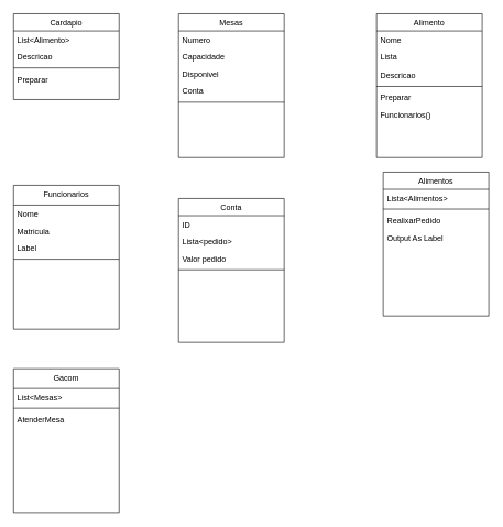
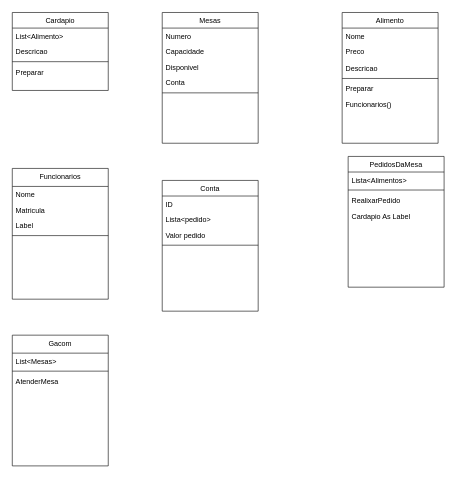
  <mxCell id="0" />
  <mxCell id="1" parent="0" />
  <mxCell id="2" value="Alimento" style="swimlane;fontStyle=0;align=center;verticalAlign=top;childLayout=stackLayout;horizontal=1;startSize=26;horizontalStack=0;resizeParent=1;resizeLast=0;collapsible=1;marginBottom=0;rounded=0;shadow=0;strokeWidth=1;" parent="1" vertex="1"><mxGeometry x="570" y="20" width="160" height="218" as="geometry"><mxRectangle x="550" y="140" width="160" height="26" as="alternateBounds" /></mxGeometry></mxCell>
  <mxCell id="3" value="Nome" style="text;align=left;verticalAlign=top;spacingLeft=4;spacingRight=4;overflow=hidden;rotatable=0;points=[[0,0.5],[1,0.5]];portConstraint=eastwest;" parent="2" vertex="1"><mxGeometry y="26" width="160" height="26" as="geometry" /></mxCell>
- <mxCell id="4" value="Lista" style="text;align=left;verticalAlign=top;spacingLeft=4;spacingRight=4;overflow=hidden;rotatable=0;points=[[0,0.5],[1,0.5]];portConstraint=eastwest;rounded=0;shadow=0;html=0;" parent="2" vertex="1"><mxGeometry y="52" width="160" height="28" as="geometry" /></mxCell>
+ <mxCell id="4" value="Preco" style="text;align=left;verticalAlign=top;spacingLeft=4;spacingRight=4;overflow=hidden;rotatable=0;points=[[0,0.5],[1,0.5]];portConstraint=eastwest;rounded=0;shadow=0;html=0;" parent="2" vertex="1"><mxGeometry y="52" width="160" height="28" as="geometry" /></mxCell>
  <mxCell id="5" value="Descricao" style="text;align=left;verticalAlign=top;spacingLeft=4;spacingRight=4;overflow=hidden;rotatable=0;points=[[0,0.5],[1,0.5]];portConstraint=eastwest;rounded=0;shadow=0;html=0;" parent="2" vertex="1"><mxGeometry y="80" width="160" height="26" as="geometry" /></mxCell>
  <mxCell id="6" value="" style="line;html=1;strokeWidth=1;align=left;verticalAlign=middle;spacingTop=-1;spacingLeft=3;spacingRight=3;rotatable=0;labelPosition=right;points=[];portConstraint=eastwest;" parent="2" vertex="1"><mxGeometry y="106" width="160" height="8" as="geometry" /></mxCell>
  <mxCell id="7" value="Preparar" style="text;align=left;verticalAlign=top;spacingLeft=4;spacingRight=4;overflow=hidden;rotatable=0;points=[[0,0.5],[1,0.5]];portConstraint=eastwest;" parent="2" vertex="1"><mxGeometry y="114" width="160" height="26" as="geometry" /></mxCell>
  <mxCell id="8" value="Funcionarios()" style="text;align=left;verticalAlign=top;spacingLeft=4;spacingRight=4;overflow=hidden;rotatable=0;points=[[0,0.5],[1,0.5]];portConstraint=eastwest;" parent="2" vertex="1"><mxGeometry y="140" width="160" height="26" as="geometry" /></mxCell>
  <mxCell id="9" value="Cardapio" style="swimlane;fontStyle=0;align=center;verticalAlign=top;childLayout=stackLayout;horizontal=1;startSize=26;horizontalStack=0;resizeParent=1;resizeLast=0;collapsible=1;marginBottom=0;rounded=0;shadow=0;strokeWidth=1;" vertex="1" parent="1"><mxGeometry x="20" y="20" width="160" height="130" as="geometry"><mxRectangle x="550" y="140" width="160" height="26" as="alternateBounds" /></mxGeometry></mxCell>
  <mxCell id="10" value="List&lt;Alimento&gt;" style="text;align=left;verticalAlign=top;spacingLeft=4;spacingRight=4;overflow=hidden;rotatable=0;points=[[0,0.5],[1,0.5]];portConstraint=eastwest;" vertex="1" parent="9"><mxGeometry y="26" width="160" height="26" as="geometry" /></mxCell>
  <mxCell id="11" value="Descricao" style="text;align=left;verticalAlign=top;spacingLeft=4;spacingRight=4;overflow=hidden;rotatable=0;points=[[0,0.5],[1,0.5]];portConstraint=eastwest;rounded=0;shadow=0;html=0;" vertex="1" parent="9"><mxGeometry y="52" width="160" height="26" as="geometry" /></mxCell>
  <mxCell id="12" value="" style="line;html=1;strokeWidth=1;align=left;verticalAlign=middle;spacingTop=-1;spacingLeft=3;spacingRight=3;rotatable=0;labelPosition=right;points=[];portConstraint=eastwest;" vertex="1" parent="9"><mxGeometry y="78" width="160" height="8" as="geometry" /></mxCell>
  <mxCell id="13" value="Preparar" style="text;align=left;verticalAlign=top;spacingLeft=4;spacingRight=4;overflow=hidden;rotatable=0;points=[[0,0.5],[1,0.5]];portConstraint=eastwest;" vertex="1" parent="9"><mxGeometry y="86" width="160" height="26" as="geometry" /></mxCell>
  <mxCell id="14" value="Mesas" style="swimlane;fontStyle=0;align=center;verticalAlign=top;childLayout=stackLayout;horizontal=1;startSize=26;horizontalStack=0;resizeParent=1;resizeLast=0;collapsible=1;marginBottom=0;rounded=0;shadow=0;strokeWidth=1;" vertex="1" parent="1"><mxGeometry x="270" y="20" width="160" height="218" as="geometry"><mxRectangle x="550" y="140" width="160" height="26" as="alternateBounds" /></mxGeometry></mxCell>
  <mxCell id="15" value="Numero" style="text;align=left;verticalAlign=top;spacingLeft=4;spacingRight=4;overflow=hidden;rotatable=0;points=[[0,0.5],[1,0.5]];portConstraint=eastwest;" vertex="1" parent="14"><mxGeometry y="26" width="160" height="26" as="geometry" /></mxCell>
  <mxCell id="16" value="Capacidade" style="text;align=left;verticalAlign=top;spacingLeft=4;spacingRight=4;overflow=hidden;rotatable=0;points=[[0,0.5],[1,0.5]];portConstraint=eastwest;rounded=0;shadow=0;html=0;" vertex="1" parent="14"><mxGeometry y="52" width="160" height="26" as="geometry" /></mxCell>
  <mxCell id="17" value="Disponivel" style="text;align=left;verticalAlign=top;spacingLeft=4;spacingRight=4;overflow=hidden;rotatable=0;points=[[0,0.5],[1,0.5]];portConstraint=eastwest;rounded=0;shadow=0;html=0;" vertex="1" parent="14"><mxGeometry y="78" width="160" height="26" as="geometry" /></mxCell>
  <mxCell id="18" value="Conta" style="text;align=left;verticalAlign=top;spacingLeft=4;spacingRight=4;overflow=hidden;rotatable=0;points=[[0,0.5],[1,0.5]];portConstraint=eastwest;rounded=0;shadow=0;html=0;" vertex="1" parent="14"><mxGeometry y="104" width="160" height="26" as="geometry" /></mxCell>
  <mxCell id="19" value="" style="line;html=1;strokeWidth=1;align=left;verticalAlign=middle;spacingTop=-1;spacingLeft=3;spacingRight=3;rotatable=0;labelPosition=right;points=[];portConstraint=eastwest;" vertex="1" parent="14"><mxGeometry y="130" width="160" height="8" as="geometry" /></mxCell>
  <mxCell id="20" value="Funcionarios" style="swimlane;fontStyle=0;align=center;verticalAlign=top;childLayout=stackLayout;horizontal=1;startSize=30;horizontalStack=0;resizeParent=1;resizeLast=0;collapsible=1;marginBottom=0;rounded=0;shadow=0;strokeWidth=1;" vertex="1" parent="1"><mxGeometry x="20" y="280" width="160" height="218" as="geometry"><mxRectangle x="550" y="140" width="160" height="26" as="alternateBounds" /></mxGeometry></mxCell>
  <mxCell id="21" value="Nome" style="text;align=left;verticalAlign=top;spacingLeft=4;spacingRight=4;overflow=hidden;rotatable=0;points=[[0,0.5],[1,0.5]];portConstraint=eastwest;" vertex="1" parent="20"><mxGeometry y="30" width="160" height="26" as="geometry" /></mxCell>
  <mxCell id="22" value="Matricula" style="text;align=left;verticalAlign=top;spacingLeft=4;spacingRight=4;overflow=hidden;rotatable=0;points=[[0,0.5],[1,0.5]];portConstraint=eastwest;rounded=0;shadow=0;html=0;" vertex="1" parent="20"><mxGeometry y="56" width="160" height="26" as="geometry" /></mxCell>
  <mxCell id="23" value="Label&#10;" style="text;align=left;verticalAlign=top;spacingLeft=4;spacingRight=4;overflow=hidden;rotatable=0;points=[[0,0.5],[1,0.5]];portConstraint=eastwest;rounded=0;shadow=0;html=0;" vertex="1" parent="20"><mxGeometry y="82" width="160" height="26" as="geometry" /></mxCell>
  <mxCell id="24" value="" style="line;html=1;strokeWidth=1;align=left;verticalAlign=middle;spacingTop=-1;spacingLeft=3;spacingRight=3;rotatable=0;labelPosition=right;points=[];portConstraint=eastwest;" vertex="1" parent="20"><mxGeometry y="108" width="160" height="8" as="geometry" /></mxCell>
- <mxCell id="25" value="Alimentos" style="swimlane;fontStyle=0;align=center;verticalAlign=top;childLayout=stackLayout;horizontal=1;startSize=26;horizontalStack=0;resizeParent=1;resizeLast=0;collapsible=1;marginBottom=0;rounded=0;shadow=0;strokeWidth=1;" vertex="1" parent="1"><mxGeometry x="580" y="260" width="160" height="218" as="geometry"><mxRectangle x="550" y="140" width="160" height="26" as="alternateBounds" /></mxGeometry></mxCell>
+ <mxCell id="25" value="PedidosDaMesa" style="swimlane;fontStyle=0;align=center;verticalAlign=top;childLayout=stackLayout;horizontal=1;startSize=26;horizontalStack=0;resizeParent=1;resizeLast=0;collapsible=1;marginBottom=0;rounded=0;shadow=0;strokeWidth=1;" vertex="1" parent="1"><mxGeometry x="580" y="260" width="160" height="218" as="geometry"><mxRectangle x="550" y="140" width="160" height="26" as="alternateBounds" /></mxGeometry></mxCell>
  <mxCell id="26" value="Lista&lt;Alimentos&gt;&#10;" style="text;align=left;verticalAlign=top;spacingLeft=4;spacingRight=4;overflow=hidden;rotatable=0;points=[[0,0.5],[1,0.5]];portConstraint=eastwest;" vertex="1" parent="25"><mxGeometry y="26" width="160" height="26" as="geometry" /></mxCell>
  <mxCell id="27" value="" style="line;html=1;strokeWidth=1;align=left;verticalAlign=middle;spacingTop=-1;spacingLeft=3;spacingRight=3;rotatable=0;labelPosition=right;points=[];portConstraint=eastwest;" vertex="1" parent="25"><mxGeometry y="52" width="160" height="8" as="geometry" /></mxCell>
  <mxCell id="28" value="RealixarPedido" style="text;align=left;verticalAlign=top;spacingLeft=4;spacingRight=4;overflow=hidden;rotatable=0;points=[[0,0.5],[1,0.5]];portConstraint=eastwest;" vertex="1" parent="25"><mxGeometry y="60" width="160" height="26" as="geometry" /></mxCell>
- <mxCell id="29" value="Output As Label" style="text;align=left;verticalAlign=top;spacingLeft=4;spacingRight=4;overflow=hidden;rotatable=0;points=[[0,0.5],[1,0.5]];portConstraint=eastwest;" vertex="1" parent="25"><mxGeometry y="86" width="160" height="26" as="geometry" /></mxCell>
+ <mxCell id="29" value="Cardapio As Label" style="text;align=left;verticalAlign=top;spacingLeft=4;spacingRight=4;overflow=hidden;rotatable=0;points=[[0,0.5],[1,0.5]];portConstraint=eastwest;" vertex="1" parent="25"><mxGeometry y="86" width="160" height="26" as="geometry" /></mxCell>
  <mxCell id="30" value="Gacom" style="swimlane;fontStyle=0;align=center;verticalAlign=top;childLayout=stackLayout;horizontal=1;startSize=30;horizontalStack=0;resizeParent=1;resizeLast=0;collapsible=1;marginBottom=0;rounded=0;shadow=0;strokeWidth=1;" vertex="1" parent="1"><mxGeometry x="20" y="558" width="160" height="218" as="geometry"><mxRectangle x="550" y="140" width="160" height="26" as="alternateBounds" /></mxGeometry></mxCell>
  <mxCell id="31" value="List&lt;Mesas&gt;" style="text;align=left;verticalAlign=top;spacingLeft=4;spacingRight=4;overflow=hidden;rotatable=0;points=[[0,0.5],[1,0.5]];portConstraint=eastwest;" vertex="1" parent="30"><mxGeometry y="30" width="160" height="26" as="geometry" /></mxCell>
  <mxCell id="32" value="" style="line;html=1;strokeWidth=1;align=left;verticalAlign=middle;spacingTop=-1;spacingLeft=3;spacingRight=3;rotatable=0;labelPosition=right;points=[];portConstraint=eastwest;" vertex="1" parent="30"><mxGeometry y="56" width="160" height="8" as="geometry" /></mxCell>
  <mxCell id="33" value="AtenderMesa" style="text;align=left;verticalAlign=top;spacingLeft=4;spacingRight=4;overflow=hidden;rotatable=0;points=[[0,0.5],[1,0.5]];portConstraint=eastwest;" vertex="1" parent="30"><mxGeometry y="64" width="160" height="26" as="geometry" /></mxCell>
  <mxCell id="34" value="Conta" style="swimlane;fontStyle=0;align=center;verticalAlign=top;childLayout=stackLayout;horizontal=1;startSize=26;horizontalStack=0;resizeParent=1;resizeLast=0;collapsible=1;marginBottom=0;rounded=0;shadow=0;strokeWidth=1;" vertex="1" parent="1"><mxGeometry x="270" y="300" width="160" height="218" as="geometry"><mxRectangle x="550" y="140" width="160" height="26" as="alternateBounds" /></mxGeometry></mxCell>
  <mxCell id="35" value="ID " style="text;align=left;verticalAlign=top;spacingLeft=4;spacingRight=4;overflow=hidden;rotatable=0;points=[[0,0.5],[1,0.5]];portConstraint=eastwest;" vertex="1" parent="34"><mxGeometry y="26" width="160" height="26" as="geometry" /></mxCell>
  <mxCell id="36" value="Lista&lt;pedido&gt;" style="text;align=left;verticalAlign=top;spacingLeft=4;spacingRight=4;overflow=hidden;rotatable=0;points=[[0,0.5],[1,0.5]];portConstraint=eastwest;rounded=0;shadow=0;html=0;" vertex="1" parent="34"><mxGeometry y="52" width="160" height="26" as="geometry" /></mxCell>
  <mxCell id="37" value="Valor pedido" style="text;align=left;verticalAlign=top;spacingLeft=4;spacingRight=4;overflow=hidden;rotatable=0;points=[[0,0.5],[1,0.5]];portConstraint=eastwest;" vertex="1" parent="34"><mxGeometry y="78" width="160" height="26" as="geometry" /></mxCell>
  <mxCell id="38" value="" style="line;html=1;strokeWidth=1;align=left;verticalAlign=middle;spacingTop=-1;spacingLeft=3;spacingRight=3;rotatable=0;labelPosition=right;points=[];portConstraint=eastwest;" vertex="1" parent="34"><mxGeometry y="104" width="160" height="8" as="geometry" /></mxCell>
